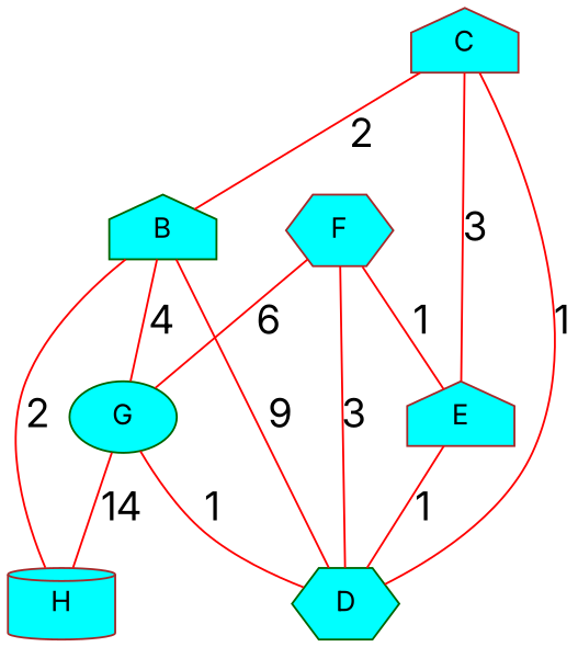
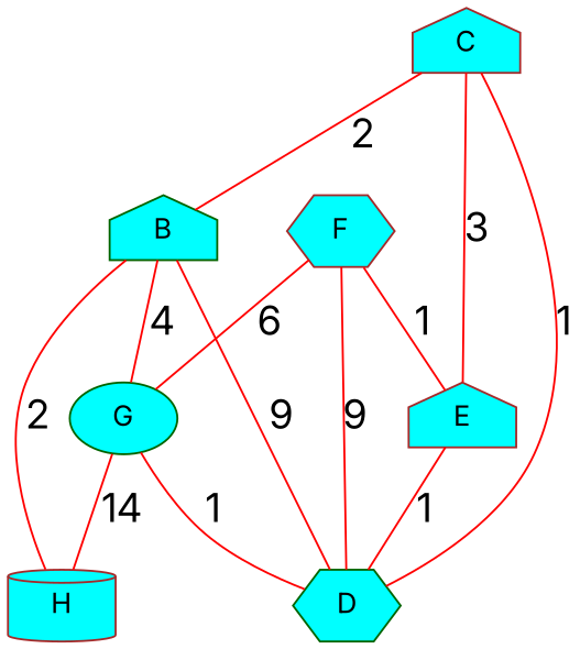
  graph {
    fontname=Inter
    node [color=brown fillcolor=aqua fontname=Inter shape=house style=filled]
    edge [color=red fontname=Inter fontsize="20pt"]
    B [color=darkgreen]
    G [color=darkgreen shape=ellipse]
    H [shape=cylinder]
    D [color=darkgreen shape=hexagon]
    C
    E
    F [shape=hexagon]
    B -- G [label=4]
    B -- H [label=2]
    G -- H [label=14]
    G -- D [label=1]
    D -- B [label=9]
    C -- B [label=2]
    C -- D [label=1]
    C -- E [label=3]
    E -- D [label=1]
    F -- G [label=6]
-   F -- D [label=3]
+   F -- D [label=9]
    F -- E [label=1]
  }
